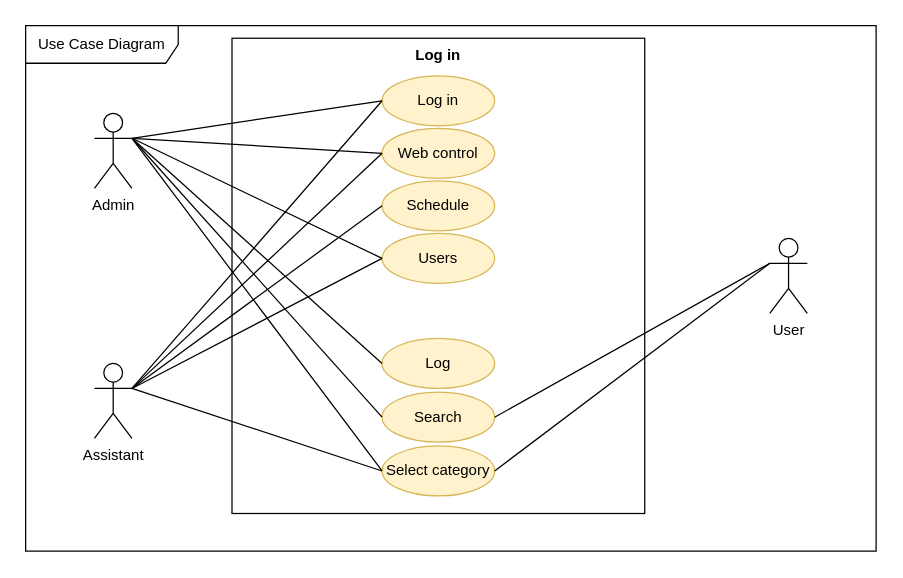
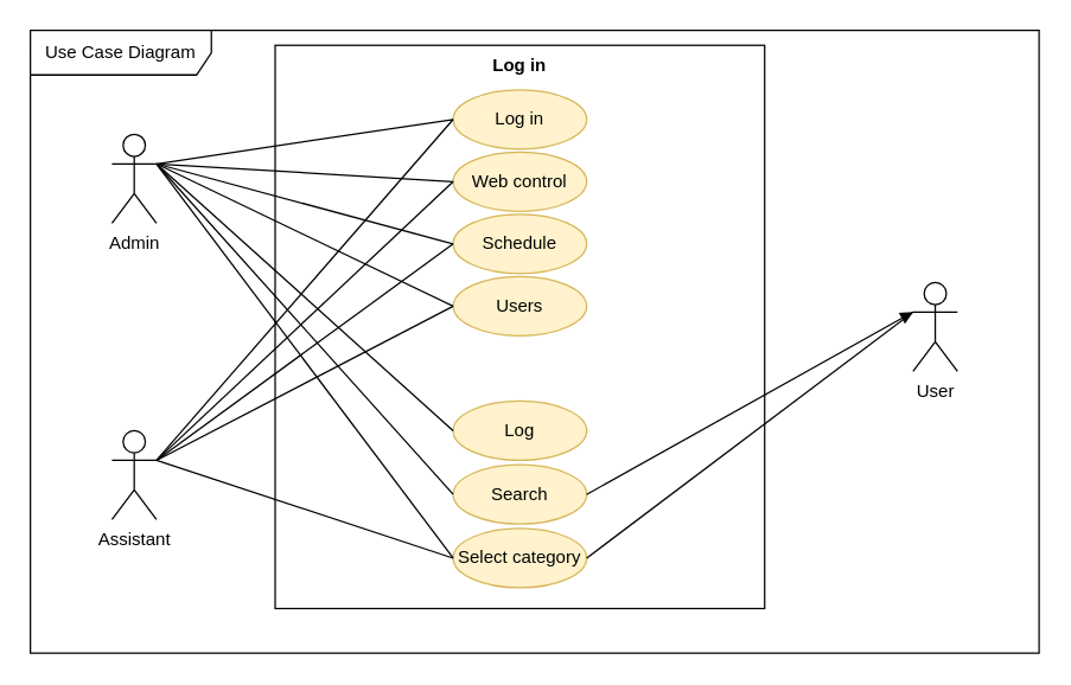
  <mxCell id="0" />
  <mxCell id="1" parent="0" />
  <mxCell id="2" value="Use Case Diagram" style="shape=umlFrame;whiteSpace=wrap;html=1;width=122;height=30;" vertex="1" parent="1"><mxGeometry x="20" y="20" width="680" height="420" as="geometry" /></mxCell>
  <mxCell id="3" value="" style="html=1;" vertex="1" parent="1"><mxGeometry x="185" y="30" width="330" height="380" as="geometry" /></mxCell>
  <mxCell id="4" value="Admin" style="shape=umlActor;verticalLabelPosition=bottom;verticalAlign=top;html=1;" vertex="1" parent="1"><mxGeometry x="75" y="90" width="30" height="60" as="geometry" /></mxCell>
  <mxCell id="5" value="User" style="shape=umlActor;verticalLabelPosition=bottom;verticalAlign=top;html=1;" vertex="1" parent="1"><mxGeometry x="615" y="190" width="30" height="60" as="geometry" /></mxCell>
  <mxCell id="6" value="Assistant" style="shape=umlActor;verticalLabelPosition=bottom;verticalAlign=top;html=1;" vertex="1" parent="1"><mxGeometry x="75" y="290" width="30" height="60" as="geometry" /></mxCell>
  <mxCell id="7" value="Log in" style="ellipse;whiteSpace=wrap;html=1;fillColor=#fff2cc;strokeColor=#d6b656;" vertex="1" parent="1"><mxGeometry x="305" y="60" width="90" height="40" as="geometry" /></mxCell>
  <mxCell id="8" value="Web control" style="ellipse;whiteSpace=wrap;html=1;fillColor=#fff2cc;strokeColor=#d6b656;" vertex="1" parent="1"><mxGeometry x="305" y="102" width="90" height="40" as="geometry" /></mxCell>
  <mxCell id="9" value="Schedule" style="ellipse;whiteSpace=wrap;html=1;fillColor=#fff2cc;strokeColor=#d6b656;" vertex="1" parent="1"><mxGeometry x="305" y="144" width="90" height="40" as="geometry" /></mxCell>
  <mxCell id="10" value="Users" style="ellipse;whiteSpace=wrap;html=1;fillColor=#fff2cc;strokeColor=#d6b656;" vertex="1" parent="1"><mxGeometry x="305" y="186" width="90" height="40" as="geometry" /></mxCell>
  <mxCell id="11" value="Log" style="ellipse;whiteSpace=wrap;html=1;fillColor=#fff2cc;strokeColor=#d6b656;" vertex="1" parent="1"><mxGeometry x="305" y="270" width="90" height="40" as="geometry" /></mxCell>
  <mxCell id="12" value="Search" style="ellipse;whiteSpace=wrap;html=1;fillColor=#fff2cc;strokeColor=#d6b656;" vertex="1" parent="1"><mxGeometry x="305" y="313" width="90" height="40" as="geometry" /></mxCell>
  <mxCell id="13" value="Select category" style="ellipse;whiteSpace=wrap;html=1;fillColor=#fff2cc;strokeColor=#d6b656;" vertex="1" parent="1"><mxGeometry x="305" y="356" width="90" height="40" as="geometry" /></mxCell>
  <mxCell id="14" value="Log in" style="text;align=center;fontStyle=1;verticalAlign=middle;spacingLeft=3;spacingRight=3;strokeColor=none;rotatable=0;points=[[0,0.5],[1,0.5]];portConstraint=eastwest;" vertex="1" parent="1"><mxGeometry x="310" y="30" width="80" height="26" as="geometry" /></mxCell>
  <mxCell id="15" value="" style="endArrow=none;html=1;entryX=0;entryY=0.5;entryDx=0;entryDy=0;exitX=1;exitY=0.333;exitDx=0;exitDy=0;exitPerimeter=0;" edge="1" parent="1" source="4" target="7"><mxGeometry relative="1" as="geometry"><mxPoint x="125" y="119.5" as="sourcePoint" /><mxPoint x="285" y="119.5" as="targetPoint" /></mxGeometry></mxCell>
  <mxCell id="16" value="" style="endArrow=none;html=1;entryX=0;entryY=0.5;entryDx=0;entryDy=0;" edge="1" parent="1" target="8"><mxGeometry relative="1" as="geometry"><mxPoint x="105" y="110" as="sourcePoint" /><mxPoint x="315" y="90" as="targetPoint" /></mxGeometry></mxCell>
+ <mxCell id="17" value="" style="endArrow=none;html=1;entryX=0;entryY=0.5;entryDx=0;entryDy=0;exitX=1;exitY=0.333;exitDx=0;exitDy=0;exitPerimeter=0;" edge="1" parent="1" source="4" target="9"><mxGeometry relative="1" as="geometry"><mxPoint x="125" y="120" as="sourcePoint" /><mxPoint x="325" y="100" as="targetPoint" /></mxGeometry></mxCell>
  <mxCell id="18" value="" style="endArrow=none;html=1;entryX=0;entryY=0.5;entryDx=0;entryDy=0;exitX=1;exitY=0.333;exitDx=0;exitDy=0;exitPerimeter=0;" edge="1" parent="1" source="4" target="10"><mxGeometry relative="1" as="geometry"><mxPoint x="155" y="149.5" as="sourcePoint" /><mxPoint x="335" y="110" as="targetPoint" /></mxGeometry></mxCell>
  <mxCell id="19" value="" style="endArrow=none;html=1;entryX=0;entryY=0.5;entryDx=0;entryDy=0;" edge="1" parent="1" target="11"><mxGeometry relative="1" as="geometry"><mxPoint x="105" y="110" as="sourcePoint" /><mxPoint x="325" y="226" as="targetPoint" /></mxGeometry></mxCell>
  <mxCell id="20" value="" style="endArrow=none;html=1;entryX=0;entryY=0.5;entryDx=0;entryDy=0;exitX=1;exitY=0.333;exitDx=0;exitDy=0;exitPerimeter=0;" edge="1" parent="1" source="4" target="12"><mxGeometry relative="1" as="geometry"><mxPoint x="135" y="140" as="sourcePoint" /><mxPoint x="335" y="236" as="targetPoint" /></mxGeometry></mxCell>
  <mxCell id="21" value="" style="endArrow=none;html=1;entryX=0;entryY=0.5;entryDx=0;entryDy=0;exitX=1;exitY=0.333;exitDx=0;exitDy=0;exitPerimeter=0;" edge="1" parent="1" source="4" target="13"><mxGeometry relative="1" as="geometry"><mxPoint x="145" y="150" as="sourcePoint" /><mxPoint x="345" y="246" as="targetPoint" /></mxGeometry></mxCell>
  <mxCell id="22" value="" style="endArrow=none;html=1;entryX=0;entryY=0.5;entryDx=0;entryDy=0;exitX=1;exitY=0.333;exitDx=0;exitDy=0;exitPerimeter=0;" edge="1" parent="1" source="6" target="7"><mxGeometry relative="1" as="geometry"><mxPoint x="65" y="217" as="sourcePoint" /><mxPoint x="265" y="313" as="targetPoint" /></mxGeometry></mxCell>
  <mxCell id="23" value="" style="endArrow=none;html=1;entryX=0;entryY=0.5;entryDx=0;entryDy=0;exitX=1;exitY=0.333;exitDx=0;exitDy=0;exitPerimeter=0;" edge="1" parent="1" source="6" target="8"><mxGeometry relative="1" as="geometry"><mxPoint x="165" y="170" as="sourcePoint" /><mxPoint x="365" y="266" as="targetPoint" /></mxGeometry></mxCell>
  <mxCell id="24" value="" style="endArrow=none;html=1;entryX=0;entryY=0.5;entryDx=0;entryDy=0;exitX=1;exitY=0.333;exitDx=0;exitDy=0;exitPerimeter=0;" edge="1" parent="1" source="6" target="9"><mxGeometry relative="1" as="geometry"><mxPoint x="175" y="180" as="sourcePoint" /><mxPoint x="375" y="276" as="targetPoint" /></mxGeometry></mxCell>
  <mxCell id="25" value="" style="endArrow=none;html=1;entryX=0;entryY=0.5;entryDx=0;entryDy=0;" edge="1" parent="1" target="10"><mxGeometry relative="1" as="geometry"><mxPoint x="105" y="310" as="sourcePoint" /><mxPoint x="385" y="286" as="targetPoint" /></mxGeometry></mxCell>
  <mxCell id="26" value="" style="endArrow=none;html=1;entryX=0;entryY=0.5;entryDx=0;entryDy=0;" edge="1" parent="1" target="13"><mxGeometry relative="1" as="geometry"><mxPoint x="105" y="310" as="sourcePoint" /><mxPoint x="405" y="306" as="targetPoint" /></mxGeometry></mxCell>
- <mxCell id="27" value="" style="endArrow=none;html=1;entryX=0;entryY=0.333;entryDx=0;entryDy=0;exitX=1;exitY=0.5;exitDx=0;exitDy=0;entryPerimeter=0;" edge="1" parent="1" source="12" target="5"><mxGeometry relative="1" as="geometry"><mxPoint x="435" y="242" as="sourcePoint" /><mxPoint x="635" y="338" as="targetPoint" /></mxGeometry></mxCell>
+ <mxCell id="27" value="" style="endArrow=block;html=1;entryX=0;entryY=0.333;entryDx=0;entryDy=0;exitX=1;exitY=0.5;exitDx=0;exitDy=0;entryPerimeter=0;" edge="1" parent="1" source="12" target="5"><mxGeometry relative="1" as="geometry"><mxPoint x="435" y="242" as="sourcePoint" /><mxPoint x="635" y="338" as="targetPoint" /></mxGeometry></mxCell>
  <mxCell id="28" value="" style="endArrow=none;html=1;entryX=1;entryY=0.5;entryDx=0;entryDy=0;exitX=0;exitY=0.333;exitDx=0;exitDy=0;exitPerimeter=0;" edge="1" parent="1" source="5" target="13"><mxGeometry relative="1" as="geometry"><mxPoint x="225" y="230" as="sourcePoint" /><mxPoint x="425" y="326" as="targetPoint" /></mxGeometry></mxCell>
